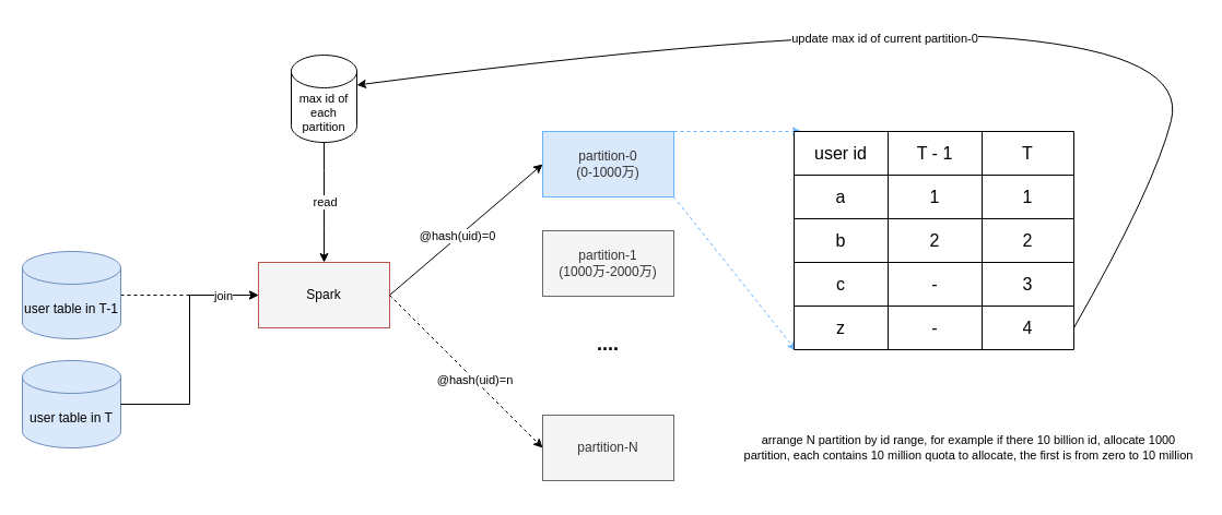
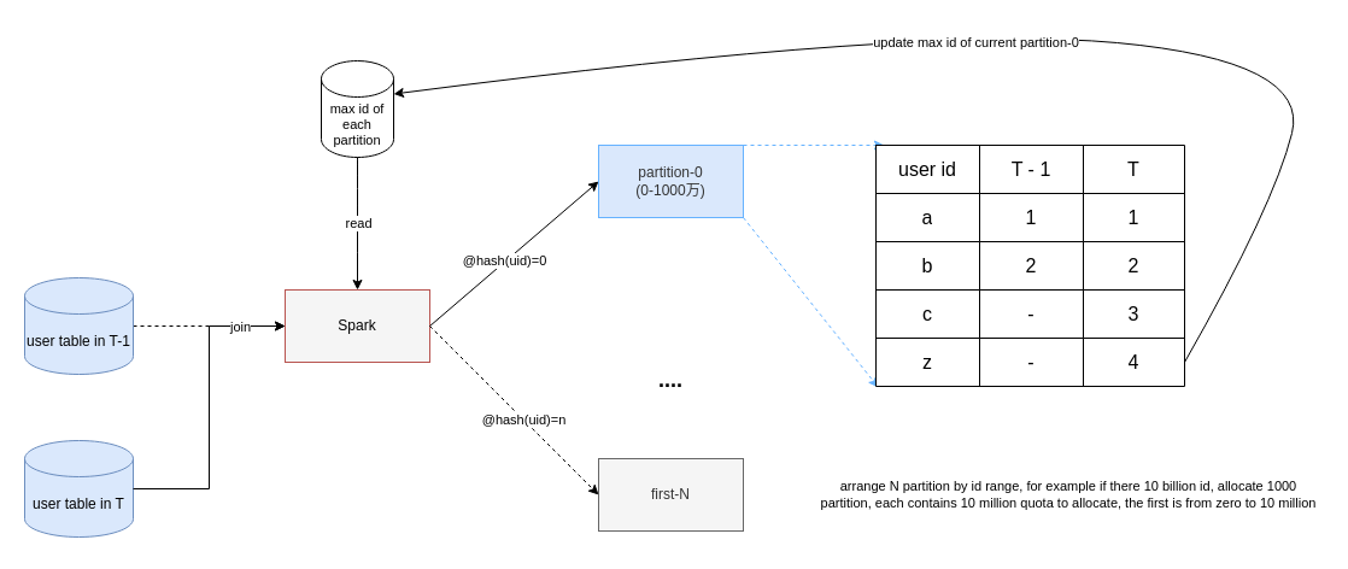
  <mxCell id="0" />
  <mxCell id="1" parent="0" />
  <mxCell id="2" value="Spark" style="rounded=0;whiteSpace=wrap;html=1;fillColor=#f5f5f5;strokeColor=#b85450;" vertex="1" parent="1"><mxGeometry x="236" y="240" width="120" height="60" as="geometry" /></mxCell>
  <mxCell id="3" value="" style="edgeStyle=orthogonalEdgeStyle;rounded=0;orthogonalLoop=1;jettySize=auto;html=1;dashed=1;" edge="1" parent="1" source="4" target="2"><mxGeometry relative="1" as="geometry" /></mxCell>
  <mxCell id="4" value="user table in T-1" style="shape=cylinder3;whiteSpace=wrap;html=1;boundedLbl=1;backgroundOutline=1;size=15;fillColor=#dae8fc;strokeColor=#6c8ebf;" vertex="1" parent="1"><mxGeometry x="20" y="230" width="90" height="80" as="geometry" /></mxCell>
  <mxCell id="5" value="partition-0&lt;br&gt;(0-1000万)" style="rounded=0;whiteSpace=wrap;html=1;fillColor=#dae8fc;fontColor=#333333;strokeColor=#66B2FF;" vertex="1" parent="1"><mxGeometry x="496" y="120" width="120" height="60" as="geometry" /></mxCell>
- <mxCell id="6" value="partition-1&lt;br&gt;(1000万-2000万)" style="rounded=0;whiteSpace=wrap;html=1;fillColor=#f5f5f5;fontColor=#333333;strokeColor=#666666;" vertex="1" parent="1"><mxGeometry x="496" y="211" width="120" height="60" as="geometry" /></mxCell>
- <mxCell id="7" value="partition-N" style="rounded=0;whiteSpace=wrap;html=1;fillColor=#f5f5f5;fontColor=#333333;strokeColor=#666666;" vertex="1" parent="1"><mxGeometry x="496" y="380" width="120" height="60" as="geometry" /></mxCell>
+ <mxCell id="7" value="first-N" style="rounded=0;whiteSpace=wrap;html=1;fillColor=#f5f5f5;fontColor=#333333;strokeColor=#666666;" vertex="1" parent="1"><mxGeometry x="496" y="380" width="120" height="60" as="geometry" /></mxCell>
  <mxCell id="8" value="&lt;b&gt;&lt;font style=&quot;font-size: 18px;&quot;&gt;....&lt;/font&gt;&lt;/b&gt;" style="text;html=1;strokeColor=none;fillColor=none;align=center;verticalAlign=middle;whiteSpace=wrap;rounded=0;" vertex="1" parent="1"><mxGeometry x="526" y="300" width="60" height="30" as="geometry" /></mxCell>
  <mxCell id="9" value="" style="endArrow=classic;html=1;rounded=0;fontSize=11;entryX=0;entryY=0.5;entryDx=0;entryDy=0;exitX=1;exitY=0.5;exitDx=0;exitDy=0;" edge="1" parent="1" source="2" target="5"><mxGeometry width="50" height="50" relative="1" as="geometry"><mxPoint x="346" y="450" as="sourcePoint" /><mxPoint x="396" y="400" as="targetPoint" /></mxGeometry></mxCell>
  <mxCell id="10" value="@hash(uid)=0" style="edgeLabel;html=1;align=center;verticalAlign=middle;resizable=0;points=[];fontSize=11;" vertex="1" connectable="0" parent="9"><mxGeometry x="-0.116" y="1" relative="1" as="geometry"><mxPoint as="offset" /></mxGeometry></mxCell>
  <mxCell id="11" value="" style="endArrow=classic;html=1;rounded=0;fontSize=11;entryX=0;entryY=0.5;entryDx=0;entryDy=0;exitX=1;exitY=0.5;exitDx=0;exitDy=0;dashed=1;" edge="1" parent="1" source="2" target="7"><mxGeometry width="50" height="50" relative="1" as="geometry"><mxPoint x="366" y="280" as="sourcePoint" /><mxPoint x="526" y="240" as="targetPoint" /></mxGeometry></mxCell>
  <mxCell id="12" value="@hash(uid)=n" style="edgeLabel;html=1;align=center;verticalAlign=middle;resizable=0;points=[];fontSize=11;" vertex="1" connectable="0" parent="11"><mxGeometry x="0.112" relative="1" as="geometry"><mxPoint as="offset" /></mxGeometry></mxCell>
- <mxCell id="13" value="user table in T" style="shape=cylinder3;whiteSpace=wrap;html=1;boundedLbl=1;backgroundOutline=1;size=15;fillColor=#dae8fc;strokeColor=#6c8ebf;" vertex="1" parent="1"><mxGeometry x="20" y="330" width="90" height="80" as="geometry" /></mxCell>
+ <mxCell id="13" value="user table in T" style="shape=cylinder3;whiteSpace=wrap;html=1;boundedLbl=1;backgroundOutline=1;size=15;fillColor=#dae8fc;strokeColor=#6c8ebf;" vertex="1" parent="1"><mxGeometry x="20" y="365" width="90" height="80" as="geometry" /></mxCell>
  <mxCell id="14" value="" style="edgeStyle=orthogonalEdgeStyle;rounded=0;orthogonalLoop=1;jettySize=auto;html=1;entryX=0;entryY=0.5;entryDx=0;entryDy=0;" edge="1" parent="1" source="13" target="2"><mxGeometry relative="1" as="geometry"><mxPoint x="146" y="280" as="sourcePoint" /><mxPoint x="246" y="280" as="targetPoint" /></mxGeometry></mxCell>
  <mxCell id="15" value="join" style="edgeLabel;html=1;align=center;verticalAlign=middle;resizable=0;points=[];fontSize=11;" vertex="1" connectable="0" parent="14"><mxGeometry x="0.708" relative="1" as="geometry"><mxPoint as="offset" /></mxGeometry></mxCell>
  <mxCell id="16" value="arrange N partition by id range, for example if there 10 billion id, allocate 1000 partition, each contains 10 million quota to allocate, the first is from zero to 10 million" style="text;html=1;strokeColor=none;fillColor=none;align=center;verticalAlign=middle;whiteSpace=wrap;rounded=0;fontSize=11;" vertex="1" parent="1"><mxGeometry x="676" y="370" width="420" height="80" as="geometry" /></mxCell>
  <mxCell id="17" value="" style="endArrow=classic;html=1;rounded=0;fontSize=11;exitX=1;exitY=0;exitDx=0;exitDy=0;dashed=1;entryX=0.027;entryY=0;entryDx=0;entryDy=0;entryPerimeter=0;strokeColor=#66B2FF;" edge="1" parent="1" source="5" target="20"><mxGeometry width="50" height="50" relative="1" as="geometry"><mxPoint x="666" y="120" as="sourcePoint" /><mxPoint x="716" y="170" as="targetPoint" /></mxGeometry></mxCell>
  <mxCell id="18" value="" style="endArrow=classic;html=1;rounded=0;fontSize=11;exitX=1;exitY=1;exitDx=0;exitDy=0;entryX=0.008;entryY=1.025;entryDx=0;entryDy=0;entryPerimeter=0;dashed=1;strokeColor=#66B2FF;" edge="1" parent="1" source="5" target="36"><mxGeometry width="50" height="50" relative="1" as="geometry"><mxPoint x="656" y="360" as="sourcePoint" /><mxPoint x="706" y="310" as="targetPoint" /></mxGeometry></mxCell>
  <mxCell id="19" value="" style="shape=table;startSize=0;container=1;collapsible=0;childLayout=tableLayout;fontSize=16;strokeColor=#000000;" vertex="1" parent="1"><mxGeometry x="726" y="120" width="256" height="200" as="geometry" /></mxCell>
  <mxCell id="20" value="" style="shape=tableRow;horizontal=0;startSize=0;swimlaneHead=0;swimlaneBody=0;strokeColor=inherit;top=0;left=0;bottom=0;right=0;collapsible=0;dropTarget=0;fillColor=none;points=[[0,0.5],[1,0.5]];portConstraint=eastwest;fontSize=16;" vertex="1" parent="19"><mxGeometry width="256" height="40" as="geometry" /></mxCell>
  <mxCell id="21" value="user id" style="shape=partialRectangle;html=1;whiteSpace=wrap;connectable=0;strokeColor=inherit;overflow=hidden;fillColor=none;top=0;left=0;bottom=0;right=0;pointerEvents=1;fontSize=16;" vertex="1" parent="20"><mxGeometry width="86" height="40" as="geometry"><mxRectangle width="86" height="40" as="alternateBounds" /></mxGeometry></mxCell>
  <mxCell id="22" value="T - 1" style="shape=partialRectangle;html=1;whiteSpace=wrap;connectable=0;strokeColor=inherit;overflow=hidden;fillColor=none;top=0;left=0;bottom=0;right=0;pointerEvents=1;fontSize=16;" vertex="1" parent="20"><mxGeometry x="86" width="86" height="40" as="geometry"><mxRectangle width="86" height="40" as="alternateBounds" /></mxGeometry></mxCell>
  <mxCell id="23" value="T" style="shape=partialRectangle;html=1;whiteSpace=wrap;connectable=0;strokeColor=inherit;overflow=hidden;fillColor=none;top=0;left=0;bottom=0;right=0;pointerEvents=1;fontSize=16;" vertex="1" parent="20"><mxGeometry x="172" width="84" height="40" as="geometry"><mxRectangle width="84" height="40" as="alternateBounds" /></mxGeometry></mxCell>
  <mxCell id="24" value="" style="shape=tableRow;horizontal=0;startSize=0;swimlaneHead=0;swimlaneBody=0;strokeColor=inherit;top=0;left=0;bottom=0;right=0;collapsible=0;dropTarget=0;fillColor=none;points=[[0,0.5],[1,0.5]];portConstraint=eastwest;fontSize=16;" vertex="1" parent="19"><mxGeometry y="40" width="256" height="40" as="geometry" /></mxCell>
  <mxCell id="25" value="a" style="shape=partialRectangle;html=1;whiteSpace=wrap;connectable=0;strokeColor=inherit;overflow=hidden;fillColor=none;top=0;left=0;bottom=0;right=0;pointerEvents=1;fontSize=16;" vertex="1" parent="24"><mxGeometry width="86" height="40" as="geometry"><mxRectangle width="86" height="40" as="alternateBounds" /></mxGeometry></mxCell>
  <mxCell id="26" value="1" style="shape=partialRectangle;html=1;whiteSpace=wrap;connectable=0;strokeColor=inherit;overflow=hidden;fillColor=none;top=0;left=0;bottom=0;right=0;pointerEvents=1;fontSize=16;" vertex="1" parent="24"><mxGeometry x="86" width="86" height="40" as="geometry"><mxRectangle width="86" height="40" as="alternateBounds" /></mxGeometry></mxCell>
  <mxCell id="27" value="1" style="shape=partialRectangle;html=1;whiteSpace=wrap;connectable=0;strokeColor=inherit;overflow=hidden;fillColor=none;top=0;left=0;bottom=0;right=0;pointerEvents=1;fontSize=16;" vertex="1" parent="24"><mxGeometry x="172" width="84" height="40" as="geometry"><mxRectangle width="84" height="40" as="alternateBounds" /></mxGeometry></mxCell>
  <mxCell id="28" value="" style="shape=tableRow;horizontal=0;startSize=0;swimlaneHead=0;swimlaneBody=0;strokeColor=inherit;top=0;left=0;bottom=0;right=0;collapsible=0;dropTarget=0;fillColor=none;points=[[0,0.5],[1,0.5]];portConstraint=eastwest;fontSize=16;" vertex="1" parent="19"><mxGeometry y="80" width="256" height="40" as="geometry" /></mxCell>
  <mxCell id="29" value="b" style="shape=partialRectangle;html=1;whiteSpace=wrap;connectable=0;strokeColor=inherit;overflow=hidden;fillColor=none;top=0;left=0;bottom=0;right=0;pointerEvents=1;fontSize=16;" vertex="1" parent="28"><mxGeometry width="86" height="40" as="geometry"><mxRectangle width="86" height="40" as="alternateBounds" /></mxGeometry></mxCell>
  <mxCell id="30" value="2" style="shape=partialRectangle;html=1;whiteSpace=wrap;connectable=0;strokeColor=inherit;overflow=hidden;fillColor=none;top=0;left=0;bottom=0;right=0;pointerEvents=1;fontSize=16;" vertex="1" parent="28"><mxGeometry x="86" width="86" height="40" as="geometry"><mxRectangle width="86" height="40" as="alternateBounds" /></mxGeometry></mxCell>
  <mxCell id="31" value="2" style="shape=partialRectangle;html=1;whiteSpace=wrap;connectable=0;strokeColor=inherit;overflow=hidden;fillColor=none;top=0;left=0;bottom=0;right=0;pointerEvents=1;fontSize=16;" vertex="1" parent="28"><mxGeometry x="172" width="84" height="40" as="geometry"><mxRectangle width="84" height="40" as="alternateBounds" /></mxGeometry></mxCell>
  <mxCell id="32" value="" style="shape=tableRow;horizontal=0;startSize=0;swimlaneHead=0;swimlaneBody=0;strokeColor=inherit;top=0;left=0;bottom=0;right=0;collapsible=0;dropTarget=0;fillColor=none;points=[[0,0.5],[1,0.5]];portConstraint=eastwest;fontSize=16;" vertex="1" parent="19"><mxGeometry y="120" width="256" height="40" as="geometry" /></mxCell>
  <mxCell id="33" value="c" style="shape=partialRectangle;html=1;whiteSpace=wrap;connectable=0;strokeColor=inherit;overflow=hidden;fillColor=none;top=0;left=0;bottom=0;right=0;pointerEvents=1;fontSize=16;" vertex="1" parent="32"><mxGeometry width="86" height="40" as="geometry"><mxRectangle width="86" height="40" as="alternateBounds" /></mxGeometry></mxCell>
  <mxCell id="34" value="-" style="shape=partialRectangle;html=1;whiteSpace=wrap;connectable=0;strokeColor=inherit;overflow=hidden;fillColor=none;top=0;left=0;bottom=0;right=0;pointerEvents=1;fontSize=16;" vertex="1" parent="32"><mxGeometry x="86" width="86" height="40" as="geometry"><mxRectangle width="86" height="40" as="alternateBounds" /></mxGeometry></mxCell>
  <mxCell id="35" value="3" style="shape=partialRectangle;html=1;whiteSpace=wrap;connectable=0;strokeColor=inherit;overflow=hidden;fillColor=none;top=0;left=0;bottom=0;right=0;pointerEvents=1;fontSize=16;" vertex="1" parent="32"><mxGeometry x="172" width="84" height="40" as="geometry"><mxRectangle width="84" height="40" as="alternateBounds" /></mxGeometry></mxCell>
  <mxCell id="36" value="" style="shape=tableRow;horizontal=0;startSize=0;swimlaneHead=0;swimlaneBody=0;strokeColor=inherit;top=0;left=0;bottom=0;right=0;collapsible=0;dropTarget=0;fillColor=none;points=[[0,0.5],[1,0.5]];portConstraint=eastwest;fontSize=16;" vertex="1" parent="19"><mxGeometry y="160" width="256" height="40" as="geometry" /></mxCell>
  <mxCell id="37" value="z" style="shape=partialRectangle;html=1;whiteSpace=wrap;connectable=0;strokeColor=inherit;overflow=hidden;fillColor=none;top=0;left=0;bottom=0;right=0;pointerEvents=1;fontSize=16;" vertex="1" parent="36"><mxGeometry width="86" height="40" as="geometry"><mxRectangle width="86" height="40" as="alternateBounds" /></mxGeometry></mxCell>
  <mxCell id="38" value="-" style="shape=partialRectangle;html=1;whiteSpace=wrap;connectable=0;strokeColor=inherit;overflow=hidden;fillColor=none;top=0;left=0;bottom=0;right=0;pointerEvents=1;fontSize=16;" vertex="1" parent="36"><mxGeometry x="86" width="86" height="40" as="geometry"><mxRectangle width="86" height="40" as="alternateBounds" /></mxGeometry></mxCell>
  <mxCell id="39" value="4" style="shape=partialRectangle;html=1;whiteSpace=wrap;connectable=0;strokeColor=inherit;overflow=hidden;fillColor=none;top=0;left=0;bottom=0;right=0;pointerEvents=1;fontSize=16;" vertex="1" parent="36"><mxGeometry x="172" width="84" height="40" as="geometry"><mxRectangle width="84" height="40" as="alternateBounds" /></mxGeometry></mxCell>
  <mxCell id="40" value="" style="edgeStyle=orthogonalEdgeStyle;curved=1;rounded=0;orthogonalLoop=1;jettySize=auto;html=1;strokeColor=#000000;fontSize=11;" edge="1" parent="1" source="42" target="2"><mxGeometry relative="1" as="geometry" /></mxCell>
  <mxCell id="41" value="read" style="edgeLabel;html=1;align=center;verticalAlign=middle;resizable=0;points=[];fontSize=11;" vertex="1" connectable="0" parent="40"><mxGeometry x="-0.045" relative="1" as="geometry"><mxPoint y="1" as="offset" /></mxGeometry></mxCell>
  <mxCell id="42" value="max id of each partition" style="shape=cylinder3;whiteSpace=wrap;html=1;boundedLbl=1;backgroundOutline=1;size=15;strokeColor=#000000;fontSize=11;fillColor=none;" vertex="1" parent="1"><mxGeometry x="266" y="50" width="60" height="80" as="geometry" /></mxCell>
  <mxCell id="43" value="" style="endArrow=classic;html=1;rounded=0;strokeColor=#000000;fontSize=11;curved=1;entryX=1;entryY=0;entryDx=0;entryDy=27.5;entryPerimeter=0;exitX=1;exitY=0.5;exitDx=0;exitDy=0;" edge="1" parent="1" source="36" target="42"><mxGeometry width="50" height="50" relative="1" as="geometry"><mxPoint x="1086" y="240" as="sourcePoint" /><mxPoint x="1116" y="220" as="targetPoint" /><Array as="points"><mxPoint x="1056" y="170" /><mxPoint x="1086" y="50" /><mxPoint x="766" y="20" /></Array></mxGeometry></mxCell>
  <mxCell id="44" value="update max id of current partition-0" style="edgeLabel;html=1;align=center;verticalAlign=middle;resizable=0;points=[];fontSize=11;" vertex="1" connectable="0" parent="43"><mxGeometry x="0.061" y="10" relative="1" as="geometry"><mxPoint as="offset" /></mxGeometry></mxCell>
